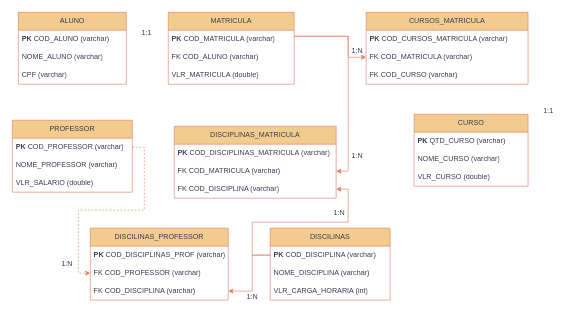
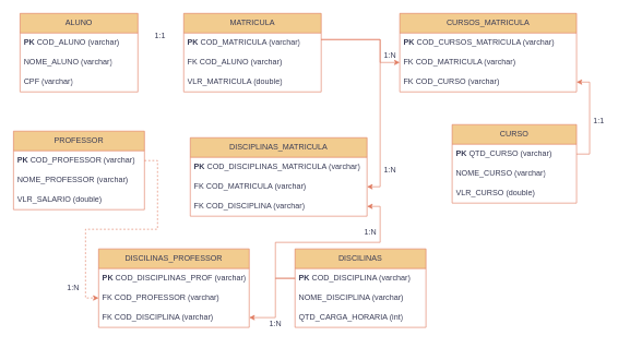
  <mxCell id="0" />
  <mxCell id="1" parent="0" />
  <mxCell id="2" value="ALUNO" style="swimlane;fontStyle=0;childLayout=stackLayout;horizontal=1;startSize=30;horizontalStack=0;resizeParent=1;resizeParentMax=0;resizeLast=0;collapsible=1;marginBottom=0;whiteSpace=wrap;html=1;fillColor=#F2CC8F;labelBackgroundColor=none;strokeColor=#E07A5F;fontColor=#393C56;" parent="1" vertex="1"><mxGeometry x="30" y="20" width="180" height="120" as="geometry" /></mxCell>
  <mxCell id="3" value="&lt;b&gt;PK &lt;/b&gt;COD_ALUNO (varchar)" style="text;strokeColor=none;fillColor=none;align=left;verticalAlign=middle;spacingLeft=4;spacingRight=4;overflow=hidden;points=[[0,0.5],[1,0.5]];portConstraint=eastwest;rotatable=0;whiteSpace=wrap;html=1;labelBackgroundColor=none;fontColor=#393C56;" parent="2" vertex="1"><mxGeometry y="30" width="180" height="30" as="geometry" /></mxCell>
  <mxCell id="4" value="NOME_ALUNO (varchar)" style="text;strokeColor=none;fillColor=none;align=left;verticalAlign=middle;spacingLeft=4;spacingRight=4;overflow=hidden;points=[[0,0.5],[1,0.5]];portConstraint=eastwest;rotatable=0;whiteSpace=wrap;html=1;labelBackgroundColor=none;fontColor=#393C56;" parent="2" vertex="1"><mxGeometry y="60" width="180" height="30" as="geometry" /></mxCell>
  <mxCell id="5" value="CPF (varchar)" style="text;strokeColor=none;fillColor=none;align=left;verticalAlign=middle;spacingLeft=4;spacingRight=4;overflow=hidden;points=[[0,0.5],[1,0.5]];portConstraint=eastwest;rotatable=0;whiteSpace=wrap;html=1;labelBackgroundColor=none;fontColor=#393C56;" parent="2" vertex="1"><mxGeometry y="90" width="180" height="30" as="geometry" /></mxCell>
  <mxCell id="6" value="CURSO" style="swimlane;fontStyle=0;childLayout=stackLayout;horizontal=1;startSize=30;horizontalStack=0;resizeParent=1;resizeParentMax=0;resizeLast=0;collapsible=1;marginBottom=0;whiteSpace=wrap;html=1;fillColor=#F2CC8F;labelBackgroundColor=none;strokeColor=#E07A5F;fontColor=#393C56;" parent="1" vertex="1"><mxGeometry x="690" y="190" width="190" height="120" as="geometry" /></mxCell>
  <mxCell id="7" value="&lt;b&gt;PK &lt;/b&gt;QTD_CURSO (varchar)" style="text;strokeColor=none;fillColor=none;align=left;verticalAlign=middle;spacingLeft=4;spacingRight=4;overflow=hidden;points=[[0,0.5],[1,0.5]];portConstraint=eastwest;rotatable=0;whiteSpace=wrap;html=1;labelBackgroundColor=none;fontColor=#393C56;" parent="6" vertex="1"><mxGeometry y="30" width="190" height="30" as="geometry" /></mxCell>
  <mxCell id="8" value="NOME_CURSO (varchar)" style="text;strokeColor=none;fillColor=none;align=left;verticalAlign=middle;spacingLeft=4;spacingRight=4;overflow=hidden;points=[[0,0.5],[1,0.5]];portConstraint=eastwest;rotatable=0;whiteSpace=wrap;html=1;labelBackgroundColor=none;fontColor=#393C56;" parent="6" vertex="1"><mxGeometry y="60" width="190" height="30" as="geometry" /></mxCell>
  <mxCell id="9" value="VLR_CURSO (double)" style="text;strokeColor=none;fillColor=none;align=left;verticalAlign=middle;spacingLeft=4;spacingRight=4;overflow=hidden;points=[[0,0.5],[1,0.5]];portConstraint=eastwest;rotatable=0;whiteSpace=wrap;html=1;labelBackgroundColor=none;fontColor=#393C56;" parent="6" vertex="1"><mxGeometry y="90" width="190" height="30" as="geometry" /></mxCell>
  <mxCell id="10" value="DISCILINAS" style="swimlane;fontStyle=0;childLayout=stackLayout;horizontal=1;startSize=30;horizontalStack=0;resizeParent=1;resizeParentMax=0;resizeLast=0;collapsible=1;marginBottom=0;whiteSpace=wrap;html=1;fillColor=#F2CC8F;labelBackgroundColor=none;strokeColor=#E07A5F;fontColor=#393C56;" parent="1" vertex="1"><mxGeometry x="450" y="380" width="200" height="120" as="geometry" /></mxCell>
  <mxCell id="11" value="&lt;b&gt;PK &lt;/b&gt;COD_DISCIPLINA (varchar)" style="text;strokeColor=none;fillColor=none;align=left;verticalAlign=middle;spacingLeft=4;spacingRight=4;overflow=hidden;points=[[0,0.5],[1,0.5]];portConstraint=eastwest;rotatable=0;whiteSpace=wrap;html=1;labelBackgroundColor=none;fontColor=#393C56;" parent="10" vertex="1"><mxGeometry y="30" width="200" height="30" as="geometry" /></mxCell>
  <mxCell id="12" value="NOME_DISCIPLINA (varchar)" style="text;strokeColor=none;fillColor=none;align=left;verticalAlign=middle;spacingLeft=4;spacingRight=4;overflow=hidden;points=[[0,0.5],[1,0.5]];portConstraint=eastwest;rotatable=0;whiteSpace=wrap;html=1;labelBackgroundColor=none;fontColor=#393C56;" parent="10" vertex="1"><mxGeometry y="60" width="200" height="30" as="geometry" /></mxCell>
- <mxCell id="13" value="VLR_CARGA_HORARIA (int)" style="text;strokeColor=none;fillColor=none;align=left;verticalAlign=middle;spacingLeft=4;spacingRight=4;overflow=hidden;points=[[0,0.5],[1,0.5]];portConstraint=eastwest;rotatable=0;whiteSpace=wrap;html=1;labelBackgroundColor=none;fontColor=#393C56;" parent="10" vertex="1"><mxGeometry y="90" width="200" height="30" as="geometry" /></mxCell>
+ <mxCell id="13" value="QTD_CARGA_HORARIA (int)" style="text;strokeColor=none;fillColor=none;align=left;verticalAlign=middle;spacingLeft=4;spacingRight=4;overflow=hidden;points=[[0,0.5],[1,0.5]];portConstraint=eastwest;rotatable=0;whiteSpace=wrap;html=1;labelBackgroundColor=none;fontColor=#393C56;" parent="10" vertex="1"><mxGeometry y="90" width="200" height="30" as="geometry" /></mxCell>
  <mxCell id="14" value="PROFESSOR" style="swimlane;fontStyle=0;childLayout=stackLayout;horizontal=1;startSize=30;horizontalStack=0;resizeParent=1;resizeParentMax=0;resizeLast=0;collapsible=1;marginBottom=0;whiteSpace=wrap;html=1;fillColor=#F2CC8F;labelBackgroundColor=none;strokeColor=#E07A5F;fontColor=#393C56;" parent="1" vertex="1"><mxGeometry x="20" y="200" width="200" height="120" as="geometry" /></mxCell>
  <mxCell id="15" value="&lt;b&gt;PK &lt;/b&gt;COD_PROFESSOR (varchar)" style="text;strokeColor=none;fillColor=none;align=left;verticalAlign=middle;spacingLeft=4;spacingRight=4;overflow=hidden;points=[[0,0.5],[1,0.5]];portConstraint=eastwest;rotatable=0;whiteSpace=wrap;html=1;labelBackgroundColor=none;fontColor=#393C56;" parent="14" vertex="1"><mxGeometry y="30" width="200" height="30" as="geometry" /></mxCell>
  <mxCell id="16" value="NOME_PROFESSOR (varchar)" style="text;strokeColor=none;fillColor=none;align=left;verticalAlign=middle;spacingLeft=4;spacingRight=4;overflow=hidden;points=[[0,0.5],[1,0.5]];portConstraint=eastwest;rotatable=0;whiteSpace=wrap;html=1;labelBackgroundColor=none;fontColor=#393C56;" parent="14" vertex="1"><mxGeometry y="60" width="200" height="30" as="geometry" /></mxCell>
  <mxCell id="17" value="VLR_SALARIO (double)" style="text;strokeColor=none;fillColor=none;align=left;verticalAlign=middle;spacingLeft=4;spacingRight=4;overflow=hidden;points=[[0,0.5],[1,0.5]];portConstraint=eastwest;rotatable=0;whiteSpace=wrap;html=1;labelBackgroundColor=none;fontColor=#393C56;" parent="14" vertex="1"><mxGeometry y="90" width="200" height="30" as="geometry" /></mxCell>
  <mxCell id="18" value="MATRICULA" style="swimlane;fontStyle=0;childLayout=stackLayout;horizontal=1;startSize=30;horizontalStack=0;resizeParent=1;resizeParentMax=0;resizeLast=0;collapsible=1;marginBottom=0;whiteSpace=wrap;html=1;fillColor=#F2CC8F;labelBackgroundColor=none;strokeColor=#E07A5F;fontColor=#393C56;" parent="1" vertex="1"><mxGeometry x="280" y="20" width="210" height="120" as="geometry" /></mxCell>
  <mxCell id="19" value="&lt;b&gt;PK &lt;/b&gt;COD_MATRICULA (varchar)" style="text;strokeColor=none;fillColor=none;align=left;verticalAlign=middle;spacingLeft=4;spacingRight=4;overflow=hidden;points=[[0,0.5],[1,0.5]];portConstraint=eastwest;rotatable=0;whiteSpace=wrap;html=1;labelBackgroundColor=none;fontColor=#393C56;" parent="18" vertex="1"><mxGeometry y="30" width="210" height="30" as="geometry" /></mxCell>
  <mxCell id="20" value="FK COD_ALUNO (varchar)" style="text;strokeColor=none;fillColor=none;align=left;verticalAlign=middle;spacingLeft=4;spacingRight=4;overflow=hidden;points=[[0,0.5],[1,0.5]];portConstraint=eastwest;rotatable=0;whiteSpace=wrap;html=1;labelBackgroundColor=none;fontColor=#393C56;" parent="18" vertex="1"><mxGeometry y="60" width="210" height="30" as="geometry" /></mxCell>
  <mxCell id="21" value="VLR_MATRICULA (double)" style="text;strokeColor=none;fillColor=none;align=left;verticalAlign=middle;spacingLeft=4;spacingRight=4;overflow=hidden;points=[[0,0.5],[1,0.5]];portConstraint=eastwest;rotatable=0;whiteSpace=wrap;html=1;labelBackgroundColor=none;fontColor=#393C56;" parent="18" vertex="1"><mxGeometry y="90" width="210" height="30" as="geometry" /></mxCell>
  <mxCell id="22" value="DISCILINAS_PROFESSOR" style="swimlane;fontStyle=0;childLayout=stackLayout;horizontal=1;startSize=30;horizontalStack=0;resizeParent=1;resizeParentMax=0;resizeLast=0;collapsible=1;marginBottom=0;whiteSpace=wrap;html=1;fillColor=#F2CC8F;labelBackgroundColor=none;strokeColor=#E07A5F;fontColor=#393C56;" parent="1" vertex="1"><mxGeometry x="150" y="380" width="230" height="120" as="geometry" /></mxCell>
  <mxCell id="23" value="&lt;b&gt;PK &lt;/b&gt;COD_DISCIPLINAS_PROF (varchar)" style="text;strokeColor=none;fillColor=none;align=left;verticalAlign=middle;spacingLeft=4;spacingRight=4;overflow=hidden;points=[[0,0.5],[1,0.5]];portConstraint=eastwest;rotatable=0;whiteSpace=wrap;html=1;labelBackgroundColor=none;fontColor=#393C56;" parent="22" vertex="1"><mxGeometry y="30" width="230" height="30" as="geometry" /></mxCell>
  <mxCell id="24" value="FK COD_PROFESSOR (varchar)" style="text;strokeColor=none;fillColor=none;align=left;verticalAlign=middle;spacingLeft=4;spacingRight=4;overflow=hidden;points=[[0,0.5],[1,0.5]];portConstraint=eastwest;rotatable=0;whiteSpace=wrap;html=1;labelBackgroundColor=none;fontColor=#393C56;" parent="22" vertex="1"><mxGeometry y="60" width="230" height="30" as="geometry" /></mxCell>
  <mxCell id="25" value="FK COD_DISCIPLINA (varchar)" style="text;strokeColor=none;fillColor=none;align=left;verticalAlign=middle;spacingLeft=4;spacingRight=4;overflow=hidden;points=[[0,0.5],[1,0.5]];portConstraint=eastwest;rotatable=0;whiteSpace=wrap;html=1;labelBackgroundColor=none;fontColor=#393C56;" parent="22" vertex="1"><mxGeometry y="90" width="230" height="30" as="geometry" /></mxCell>
  <mxCell id="26" value="DISCIPLINAS_MATRICULA" style="swimlane;fontStyle=0;childLayout=stackLayout;horizontal=1;startSize=30;horizontalStack=0;resizeParent=1;resizeParentMax=0;resizeLast=0;collapsible=1;marginBottom=0;whiteSpace=wrap;html=1;fillColor=#F2CC8F;labelBackgroundColor=none;strokeColor=#E07A5F;fontColor=#393C56;" parent="1" vertex="1"><mxGeometry x="290" y="210" width="270" height="120" as="geometry" /></mxCell>
  <mxCell id="27" value="&lt;b&gt;PK &lt;/b&gt;COD_DISCIPLINAS_MATRICULA (varchar)" style="text;strokeColor=none;fillColor=none;align=left;verticalAlign=middle;spacingLeft=4;spacingRight=4;overflow=hidden;points=[[0,0.5],[1,0.5]];portConstraint=eastwest;rotatable=0;whiteSpace=wrap;html=1;labelBackgroundColor=none;fontColor=#393C56;" parent="26" vertex="1"><mxGeometry y="30" width="270" height="30" as="geometry" /></mxCell>
  <mxCell id="28" value="FK COD_MATRICULA (varchar)" style="text;strokeColor=none;fillColor=none;align=left;verticalAlign=middle;spacingLeft=4;spacingRight=4;overflow=hidden;points=[[0,0.5],[1,0.5]];portConstraint=eastwest;rotatable=0;whiteSpace=wrap;html=1;labelBackgroundColor=none;fontColor=#393C56;" parent="26" vertex="1"><mxGeometry y="60" width="270" height="30" as="geometry" /></mxCell>
  <mxCell id="29" value="FK COD_DISCIPLINA (varchar)" style="text;strokeColor=none;fillColor=none;align=left;verticalAlign=middle;spacingLeft=4;spacingRight=4;overflow=hidden;points=[[0,0.5],[1,0.5]];portConstraint=eastwest;rotatable=0;whiteSpace=wrap;html=1;labelBackgroundColor=none;fontColor=#393C56;" parent="26" vertex="1"><mxGeometry y="90" width="270" height="30" as="geometry" /></mxCell>
  <mxCell id="30" value="CURSOS_MATRICULA" style="swimlane;fontStyle=0;childLayout=stackLayout;horizontal=1;startSize=30;horizontalStack=0;resizeParent=1;resizeParentMax=0;resizeLast=0;collapsible=1;marginBottom=0;whiteSpace=wrap;html=1;fillColor=#F2CC8F;labelBackgroundColor=none;strokeColor=#E07A5F;fontColor=#393C56;" parent="1" vertex="1"><mxGeometry x="610" y="20" width="270" height="120" as="geometry" /></mxCell>
  <mxCell id="31" value="&lt;b&gt;PK &lt;/b&gt;COD_CURSOS_MATRICULA (varchar)" style="text;strokeColor=none;fillColor=none;align=left;verticalAlign=middle;spacingLeft=4;spacingRight=4;overflow=hidden;points=[[0,0.5],[1,0.5]];portConstraint=eastwest;rotatable=0;whiteSpace=wrap;html=1;labelBackgroundColor=none;fontColor=#393C56;" parent="30" vertex="1"><mxGeometry y="30" width="270" height="30" as="geometry" /></mxCell>
  <mxCell id="32" value="FK COD_MATRICULA (varchar)" style="text;strokeColor=none;fillColor=none;align=left;verticalAlign=middle;spacingLeft=4;spacingRight=4;overflow=hidden;points=[[0,0.5],[1,0.5]];portConstraint=eastwest;rotatable=0;whiteSpace=wrap;html=1;labelBackgroundColor=none;fontColor=#393C56;" parent="30" vertex="1"><mxGeometry y="60" width="270" height="30" as="geometry" /></mxCell>
  <mxCell id="33" value="FK COD_CURSO (varchar)" style="text;strokeColor=none;fillColor=none;align=left;verticalAlign=middle;spacingLeft=4;spacingRight=4;overflow=hidden;points=[[0,0.5],[1,0.5]];portConstraint=eastwest;rotatable=0;whiteSpace=wrap;html=1;labelBackgroundColor=none;fontColor=#393C56;" parent="30" vertex="1"><mxGeometry y="90" width="270" height="30" as="geometry" /></mxCell>
+ <mxCell id="34" style="edgeStyle=orthogonalEdgeStyle;rounded=0;orthogonalLoop=1;jettySize=auto;html=1;exitX=1;exitY=0.5;exitDx=0;exitDy=0;entryX=1;entryY=0.5;entryDx=0;entryDy=0;strokeColor=#E07A5F;fontColor=#393C56;fillColor=#F2CC8F;" edge="1" parent="1" source="7" target="33"><mxGeometry relative="1" as="geometry" /></mxCell>
  <mxCell id="35" style="edgeStyle=orthogonalEdgeStyle;rounded=0;orthogonalLoop=1;jettySize=auto;html=1;entryX=0;entryY=0.5;entryDx=0;entryDy=0;strokeColor=#E07A5F;fontColor=#393C56;fillColor=#F2CC8F;dashed=1;" edge="1" parent="1" source="15" target="24"><mxGeometry relative="1" as="geometry" /></mxCell>
  <mxCell id="36" style="edgeStyle=orthogonalEdgeStyle;rounded=0;orthogonalLoop=1;jettySize=auto;html=1;exitX=0;exitY=0.5;exitDx=0;exitDy=0;entryX=1;entryY=0.5;entryDx=0;entryDy=0;strokeColor=#E07A5F;fontColor=#393C56;fillColor=#F2CC8F;" edge="1" parent="1" source="11" target="25"><mxGeometry relative="1" as="geometry"><Array as="points"><mxPoint x="420" y="425" /><mxPoint x="420" y="485" /></Array></mxGeometry></mxCell>
  <mxCell id="37" style="edgeStyle=orthogonalEdgeStyle;rounded=0;orthogonalLoop=1;jettySize=auto;html=1;entryX=1;entryY=0.5;entryDx=0;entryDy=0;strokeColor=#E07A5F;fontColor=#393C56;fillColor=#F2CC8F;" edge="1" parent="1" source="11" target="29"><mxGeometry relative="1" as="geometry"><Array as="points"><mxPoint x="420" y="425" /><mxPoint x="420" y="370" /><mxPoint x="580" y="370" /><mxPoint x="580" y="315" /></Array></mxGeometry></mxCell>
  <mxCell id="38" style="edgeStyle=orthogonalEdgeStyle;rounded=0;orthogonalLoop=1;jettySize=auto;html=1;entryX=0;entryY=0.5;entryDx=0;entryDy=0;strokeColor=#E07A5F;fontColor=#393C56;fillColor=#F2CC8F;" edge="1" parent="1" source="19" target="32"><mxGeometry relative="1" as="geometry"><Array as="points"><mxPoint x="580" y="60" /><mxPoint x="580" y="95" /></Array></mxGeometry></mxCell>
  <mxCell id="39" style="edgeStyle=orthogonalEdgeStyle;rounded=0;orthogonalLoop=1;jettySize=auto;html=1;entryX=1;entryY=0.5;entryDx=0;entryDy=0;strokeColor=#E07A5F;fontColor=#393C56;fillColor=#F2CC8F;" edge="1" parent="1" source="19" target="28"><mxGeometry relative="1" as="geometry"><Array as="points"><mxPoint x="580" y="60" /><mxPoint x="580" y="285" /></Array></mxGeometry></mxCell>
  <mxCell id="40" value="1:1" style="text;strokeColor=none;fillColor=none;spacingLeft=4;spacingRight=4;overflow=hidden;rotatable=0;points=[[0,0.5],[1,0.5]];portConstraint=eastwest;fontSize=12;whiteSpace=wrap;html=1;fontColor=#393C56;" vertex="1" parent="1"><mxGeometry x="230" y="40" width="40" height="30" as="geometry" /></mxCell>
  <mxCell id="41" value="1:N" style="text;strokeColor=none;fillColor=none;spacingLeft=4;spacingRight=4;overflow=hidden;rotatable=0;points=[[0,0.5],[1,0.5]];portConstraint=eastwest;fontSize=12;whiteSpace=wrap;html=1;fontColor=#393C56;" vertex="1" parent="1"><mxGeometry x="96" y="425" width="40" height="30" as="geometry" /></mxCell>
  <mxCell id="42" value="1:N" style="text;strokeColor=none;fillColor=none;spacingLeft=4;spacingRight=4;overflow=hidden;rotatable=0;points=[[0,0.5],[1,0.5]];portConstraint=eastwest;fontSize=12;whiteSpace=wrap;html=1;fontColor=#393C56;" vertex="1" parent="1"><mxGeometry x="550" y="340" width="40" height="30" as="geometry" /></mxCell>
  <mxCell id="43" value="1:N" style="text;strokeColor=none;fillColor=none;spacingLeft=4;spacingRight=4;overflow=hidden;rotatable=0;points=[[0,0.5],[1,0.5]];portConstraint=eastwest;fontSize=12;whiteSpace=wrap;html=1;fontColor=#393C56;" vertex="1" parent="1"><mxGeometry x="580" y="70" width="40" height="30" as="geometry" /></mxCell>
  <mxCell id="44" value="1:1" style="text;strokeColor=none;fillColor=none;spacingLeft=4;spacingRight=4;overflow=hidden;rotatable=0;points=[[0,0.5],[1,0.5]];portConstraint=eastwest;fontSize=12;whiteSpace=wrap;html=1;fontColor=#393C56;" vertex="1" parent="1"><mxGeometry x="900" y="170" width="40" height="30" as="geometry" /></mxCell>
  <mxCell id="45" value="1:N" style="text;strokeColor=none;fillColor=none;spacingLeft=4;spacingRight=4;overflow=hidden;rotatable=0;points=[[0,0.5],[1,0.5]];portConstraint=eastwest;fontSize=12;whiteSpace=wrap;html=1;fontColor=#393C56;" vertex="1" parent="1"><mxGeometry x="405" y="480" width="40" height="30" as="geometry" /></mxCell>
  <mxCell id="46" value="1:N" style="text;strokeColor=none;fillColor=none;spacingLeft=4;spacingRight=4;overflow=hidden;rotatable=0;points=[[0,0.5],[1,0.5]];portConstraint=eastwest;fontSize=12;whiteSpace=wrap;html=1;fontColor=#393C56;" vertex="1" parent="1"><mxGeometry x="580" y="245" width="40" height="30" as="geometry" /></mxCell>
